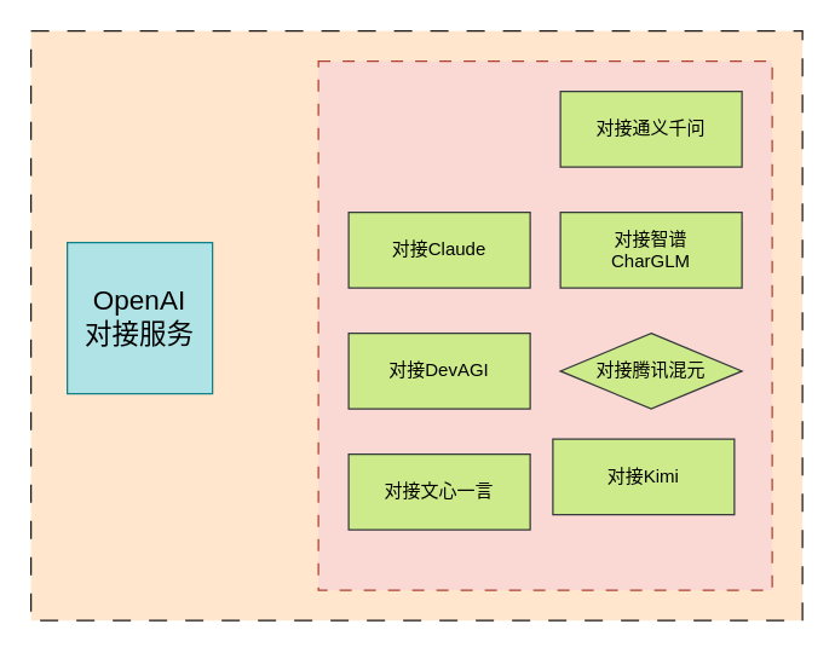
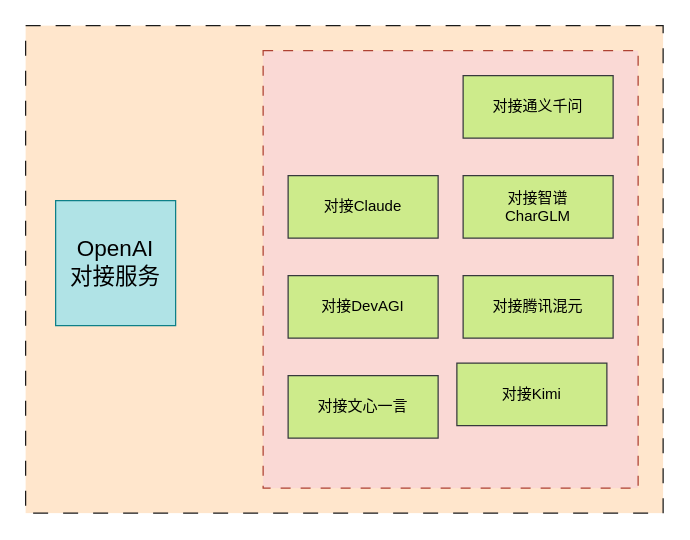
  <mxCell id="0" />
  <mxCell id="1" parent="0" />
  <mxCell id="2" value="" style="rounded=0;whiteSpace=wrap;html=1;fillColor=#ffe6cc;strokeColor=#1A1A1A;dashed=1;dashPattern=12 12;" vertex="1" parent="1"><mxGeometry x="20" y="20" width="510" height="390" as="geometry" /></mxCell>
  <mxCell id="3" value="OpenAI&lt;div&gt;对接服务&lt;/div&gt;" style="rounded=0;whiteSpace=wrap;html=1;fillColor=#b0e3e6;strokeColor=#0e8088;fontSize=18;" vertex="1" parent="1"><mxGeometry x="44" y="160" width="96" height="100" as="geometry" /></mxCell>
  <mxCell id="4" value="" style="rounded=0;whiteSpace=wrap;html=1;dashed=1;dashPattern=8 8;fillColor=#fad9d5;strokeColor=#ae4132;" vertex="1" parent="1"><mxGeometry x="210" y="40" width="300" height="350" as="geometry" /></mxCell>
  <mxCell id="5" value="对接Claude" style="rounded=0;whiteSpace=wrap;html=1;fillColor=#cdeb8b;strokeColor=#36393d;" vertex="1" parent="1"><mxGeometry x="230" y="140" width="120" height="50" as="geometry" /></mxCell>
  <mxCell id="6" value="对接DevAGI" style="rounded=0;whiteSpace=wrap;html=1;fillColor=#cdeb8b;strokeColor=#36393d;" vertex="1" parent="1"><mxGeometry x="230" y="220" width="120" height="50" as="geometry" /></mxCell>
  <mxCell id="7" value="对接文心一言" style="rounded=0;whiteSpace=wrap;html=1;fillColor=#cdeb8b;strokeColor=#36393d;" vertex="1" parent="1"><mxGeometry x="230" y="300" width="120" height="50" as="geometry" /></mxCell>
  <mxCell id="8" value="对接通义千问" style="rounded=0;whiteSpace=wrap;html=1;fillColor=#cdeb8b;strokeColor=#36393d;" vertex="1" parent="1"><mxGeometry x="370" y="60" width="120" height="50" as="geometry" /></mxCell>
  <mxCell id="9" value="对接智谱&lt;div&gt;CharGLM&lt;/div&gt;" style="rounded=0;whiteSpace=wrap;html=1;fillColor=#cdeb8b;strokeColor=#36393d;" vertex="1" parent="1"><mxGeometry x="370" y="140" width="120" height="50" as="geometry" /></mxCell>
- <mxCell id="10" value="对接腾讯混元" style="rhombus;whiteSpace=wrap;html=1;fillColor=#cdeb8b;strokeColor=#36393d;" vertex="1" parent="1"><mxGeometry x="370" y="220" width="120" height="50" as="geometry" /></mxCell>
+ <mxCell id="10" value="对接腾讯混元" style="rounded=0;whiteSpace=wrap;html=1;fillColor=#cdeb8b;strokeColor=#36393d;" vertex="1" parent="1"><mxGeometry x="370" y="220" width="120" height="50" as="geometry" /></mxCell>
  <mxCell id="11" value="对接Kimi" style="rounded=0;whiteSpace=wrap;html=1;fillColor=#cdeb8b;strokeColor=#36393d;" vertex="1" parent="1"><mxGeometry x="365" y="290" width="120" height="50" as="geometry" /></mxCell>
